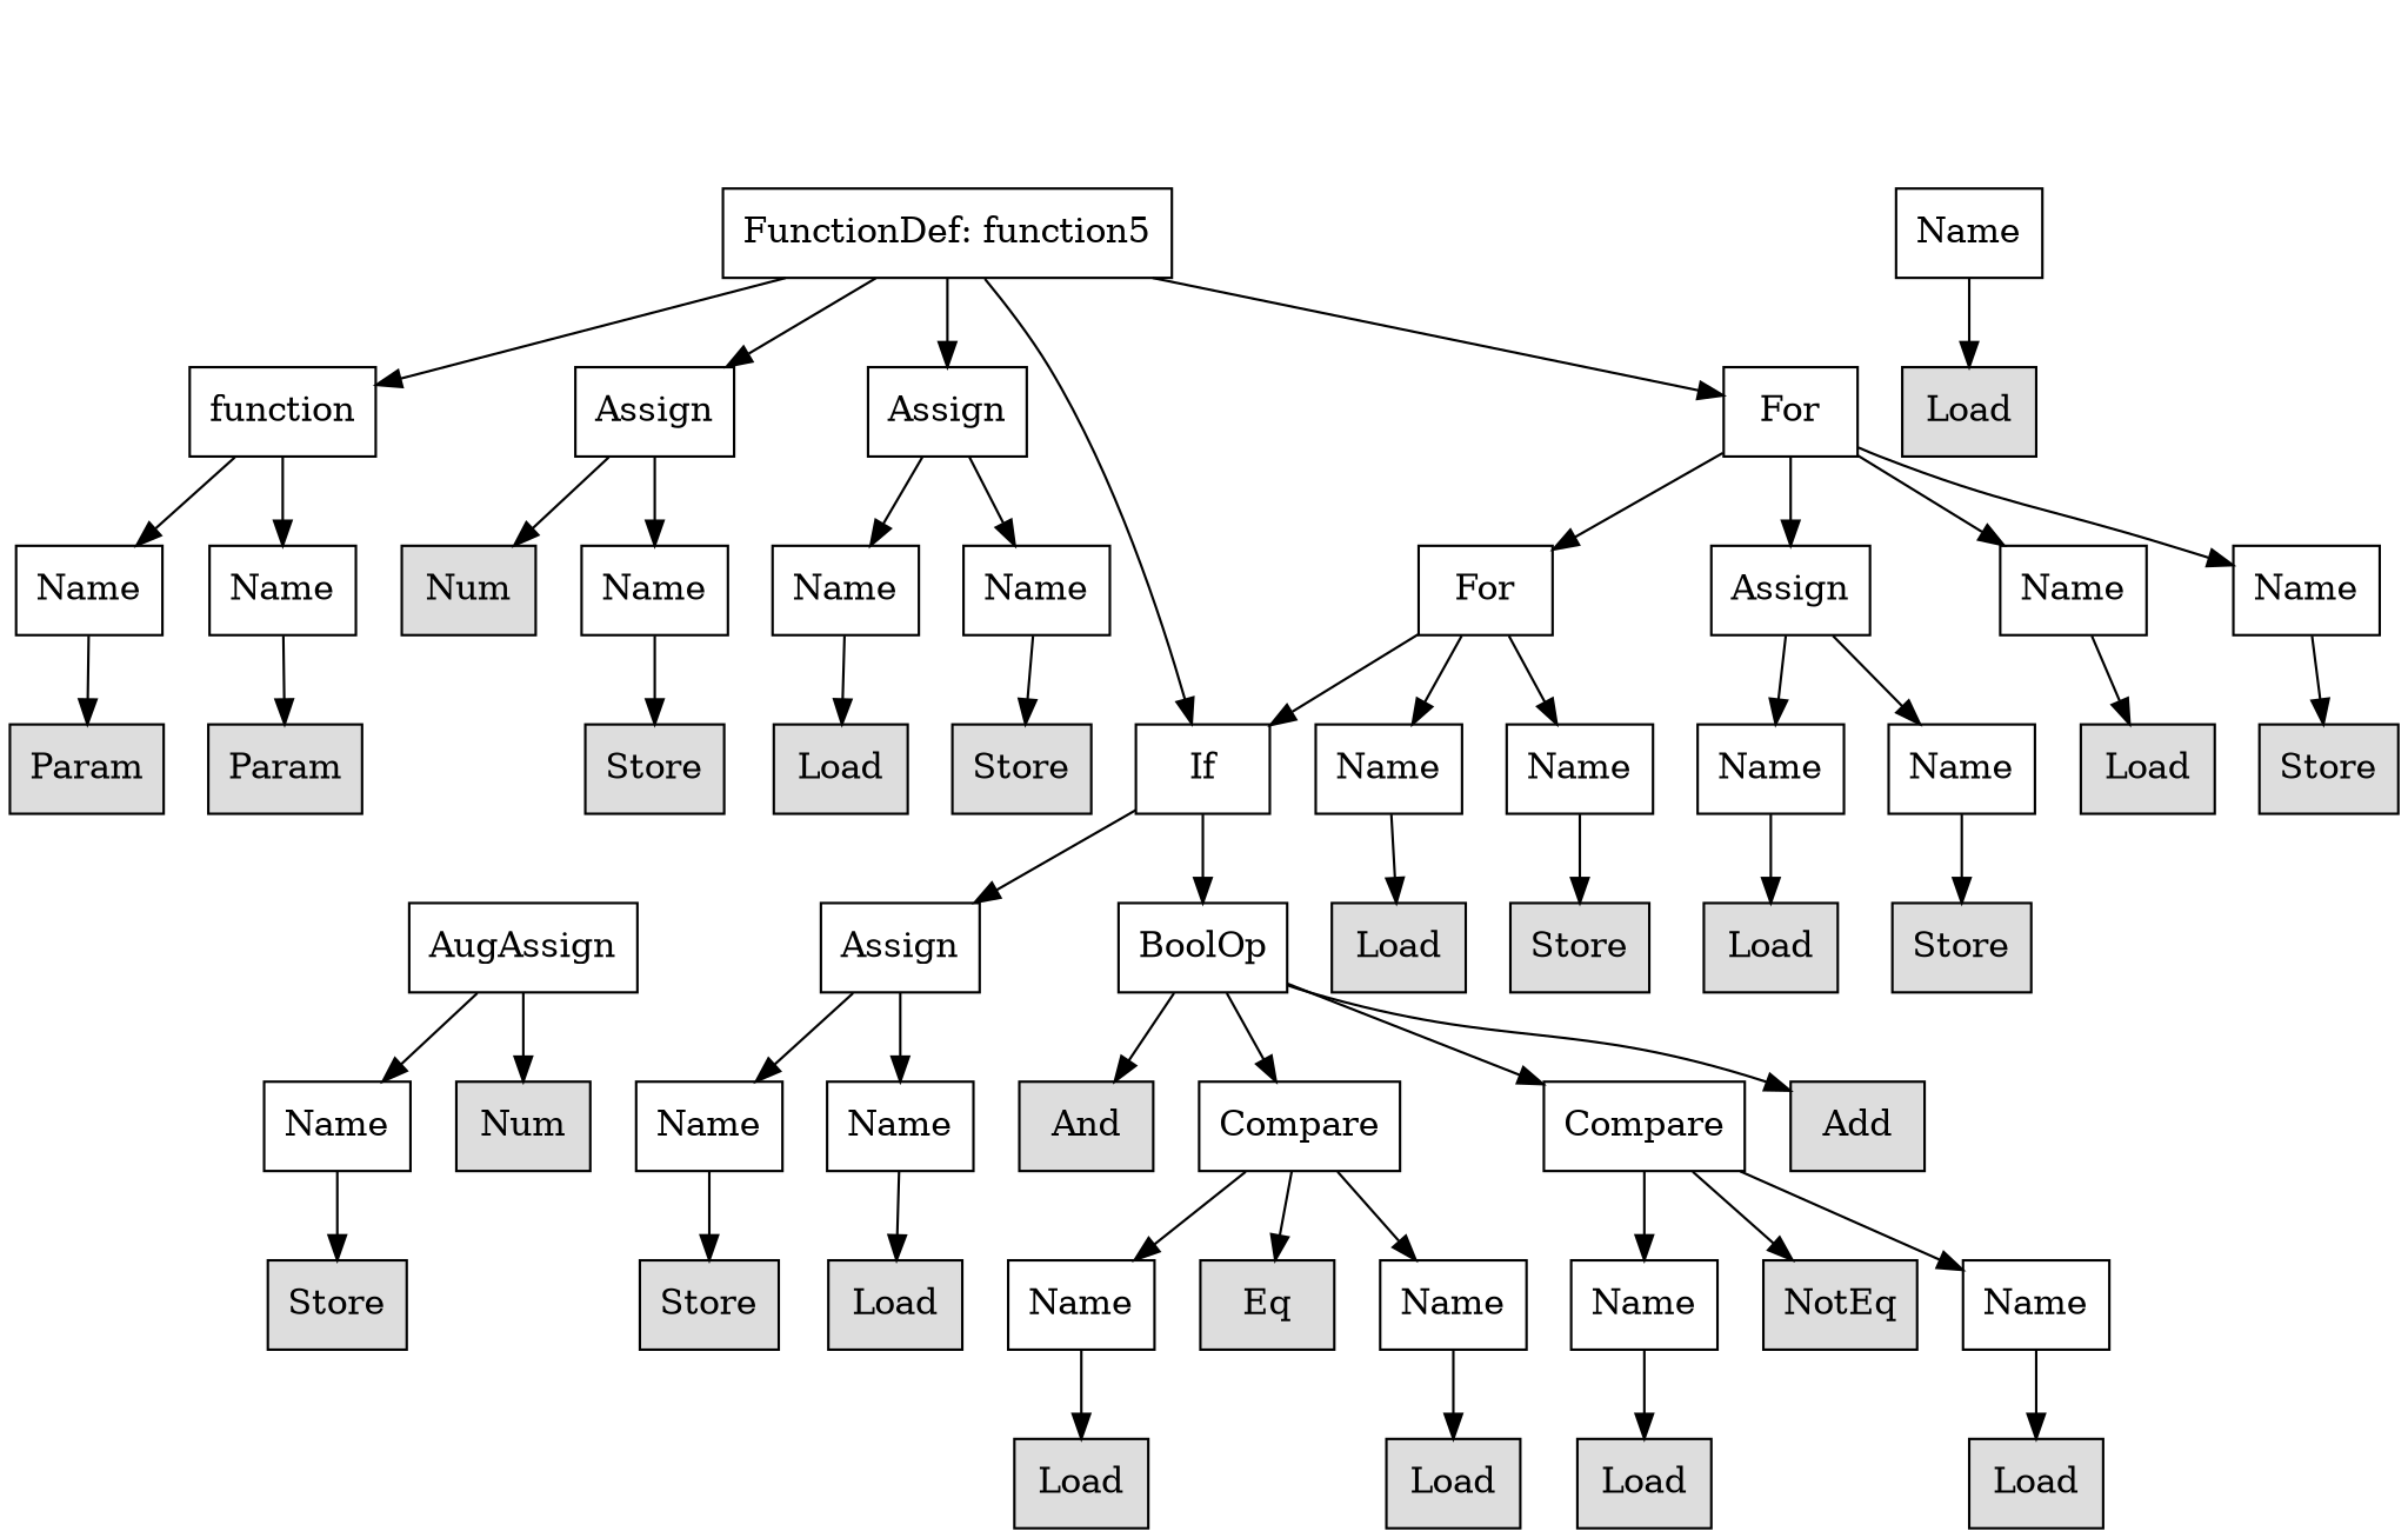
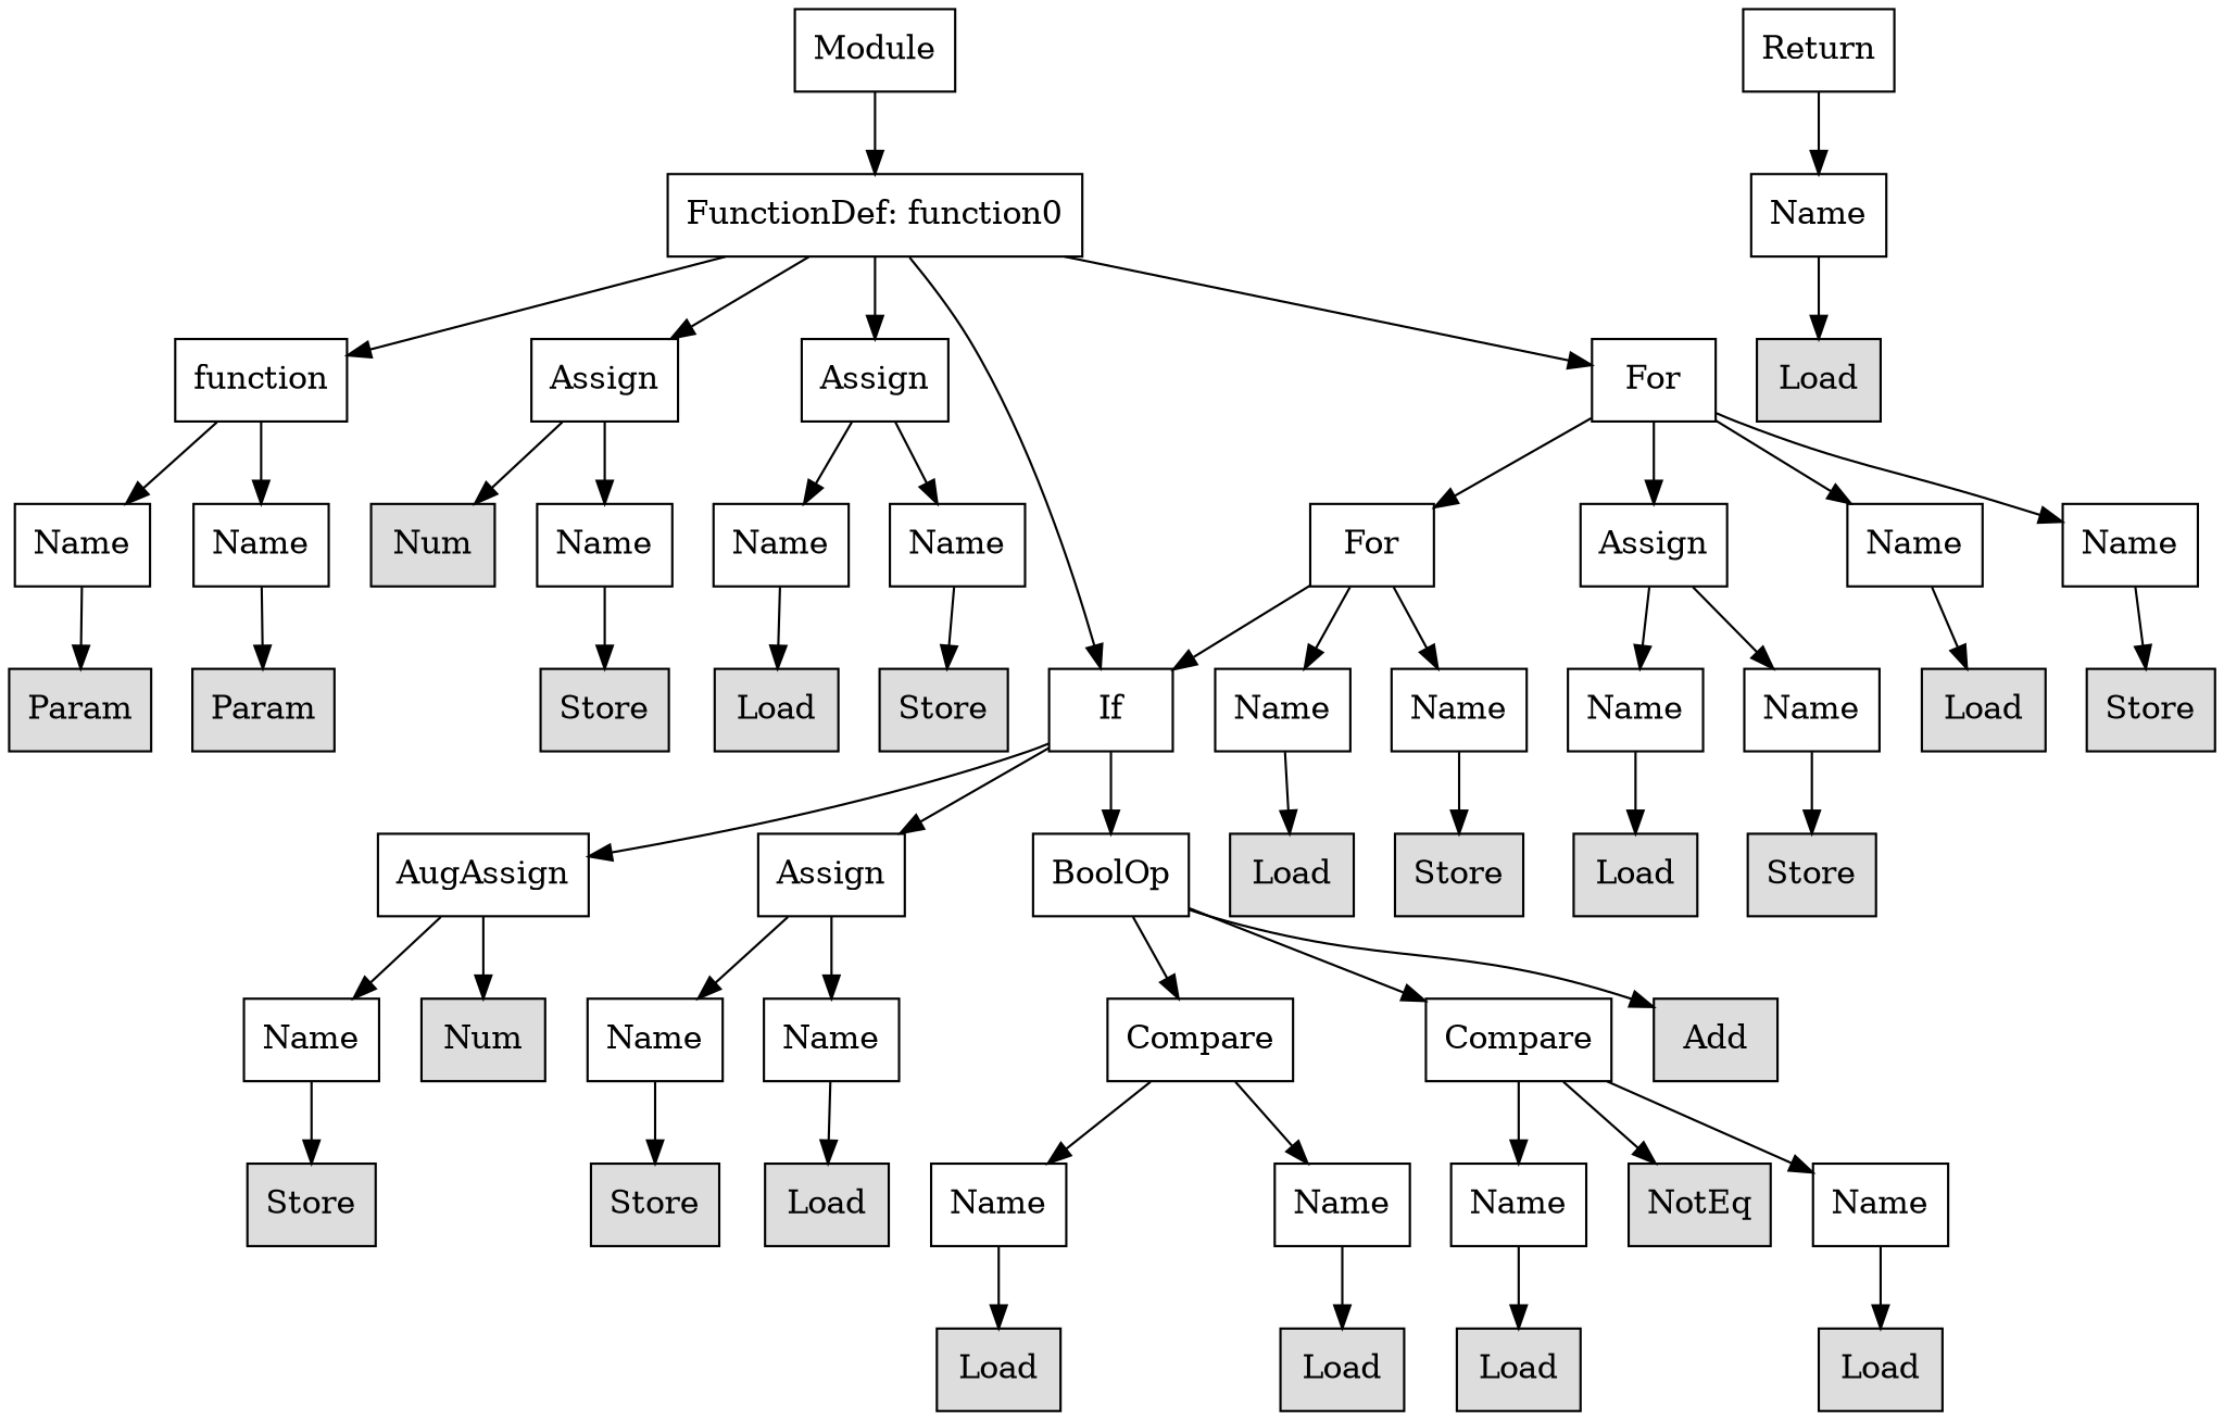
  digraph {
    node [shape=rect]
-   n2 [label="FunctionDef: function5"]
+   n1 [label=Module]
+   n2 [label="FunctionDef: function0"]
    n3 [label=function]
    n4 [label=Assign]
    n5 [label=Assign]
    n6 [label=For]
    n7 [label=If]
    n8 [label=Name]
    n9 [label=Name]
    n10 [label=Name]
    n11 [fillcolor="#dddddd" label=Num style=filled]
    n12 [label=Name]
    n13 [label=Name]
    n14 [label=Name]
    n15 [label=Name]
    n16 [label=For]
    n17 [label=Assign]
+   n18 [label=Return]
    n19 [label=Name]
    n20 [fillcolor="#dddddd" label=Param style=filled]
    n21 [fillcolor="#dddddd" label=Param style=filled]
    n22 [fillcolor="#dddddd" label=Store style=filled]
    n23 [fillcolor="#dddddd" label=Store style=filled]
    n24 [fillcolor="#dddddd" label=Load style=filled]
    n25 [fillcolor="#dddddd" label=Store style=filled]
    n26 [fillcolor="#dddddd" label=Load style=filled]
    n27 [label=Name]
    n28 [label=Name]
    n29 [label=Name]
    n30 [label=Name]
    n31 [fillcolor="#dddddd" label=Load style=filled]
    n32 [fillcolor="#dddddd" label=Store style=filled]
    n33 [fillcolor="#dddddd" label=Load style=filled]
    n34 [label=BoolOp]
    n35 [label=AugAssign]
    n36 [label=Assign]
    n37 [fillcolor="#dddddd" label=Store style=filled]
    n38 [fillcolor="#dddddd" label=Load style=filled]
-   n39 [fillcolor="#dddddd" label=And style=filled]
    n40 [label=Compare]
    n41 [label=Compare]
    n42 [fillcolor="#dddddd" label=Add style=filled]
    n43 [label=Name]
    n44 [fillcolor="#dddddd" label=Num style=filled]
    n45 [label=Name]
    n46 [label=Name]
    n47 [label=Name]
-   n48 [fillcolor="#dddddd" label=Eq style=filled]
    n49 [label=Name]
    n50 [label=Name]
    n51 [fillcolor="#dddddd" label=NotEq style=filled]
    n52 [label=Name]
    n53 [fillcolor="#dddddd" label=Store style=filled]
    n54 [fillcolor="#dddddd" label=Store style=filled]
    n55 [fillcolor="#dddddd" label=Load style=filled]
    n56 [fillcolor="#dddddd" label=Load style=filled]
    n57 [fillcolor="#dddddd" label=Load style=filled]
    n58 [fillcolor="#dddddd" label=Load style=filled]
    n59 [fillcolor="#dddddd" label=Load style=filled]
+   n1 -> n2
    n2 -> n3
    n2 -> n4
    n2 -> n5
    n2 -> n6
    n2 -> n7
    n3 -> n8
    n3 -> n9
    n4 -> n10
    n4 -> n11
    n5 -> n12
    n5 -> n13
    n6 -> n14
    n6 -> n15
    n6 -> n16
    n6 -> n17
    n7 -> n34
+   n7 -> n35
    n7 -> n36
    n8 -> n20
    n9 -> n21
    n10 -> n22
    n12 -> n23
    n13 -> n24
    n14 -> n25
    n15 -> n26
    n16 -> n7
    n16 -> n27
    n16 -> n28
    n17 -> n29
    n17 -> n30
+   n18 -> n19
    n19 -> n31
    n27 -> n32
    n28 -> n33
    n29 -> n37
    n30 -> n38
-   n34 -> n39
    n34 -> n40
    n34 -> n41
    n34 -> n42
    n35 -> n43
    n35 -> n44
    n36 -> n45
    n36 -> n46
    n40 -> n47
-   n40 -> n48
    n40 -> n49
    n41 -> n50
    n41 -> n51
    n41 -> n52
    n43 -> n53
    n45 -> n54
    n46 -> n55
    n47 -> n56
    n49 -> n57
    n50 -> n58
    n52 -> n59
  }
